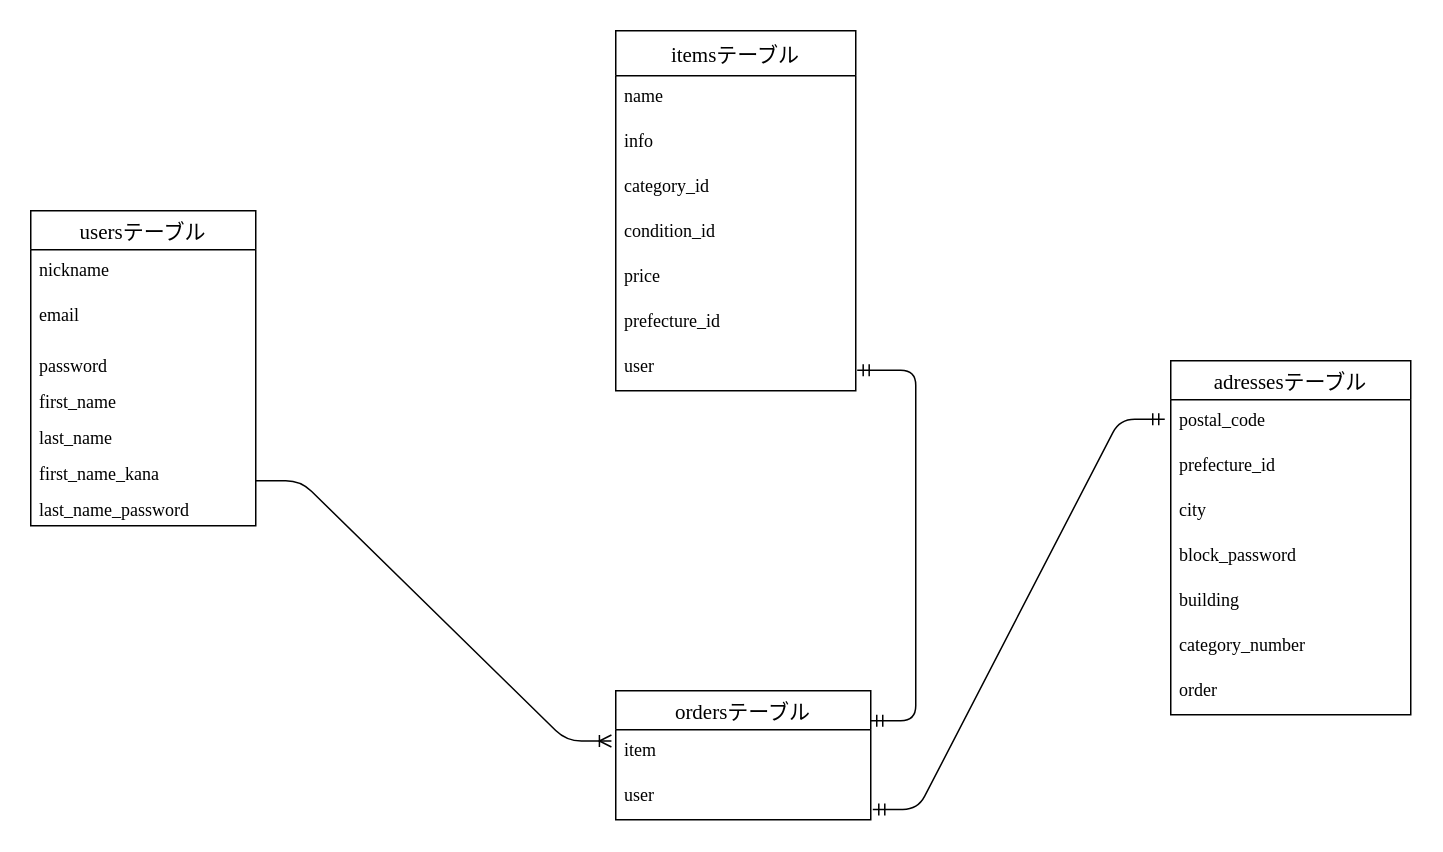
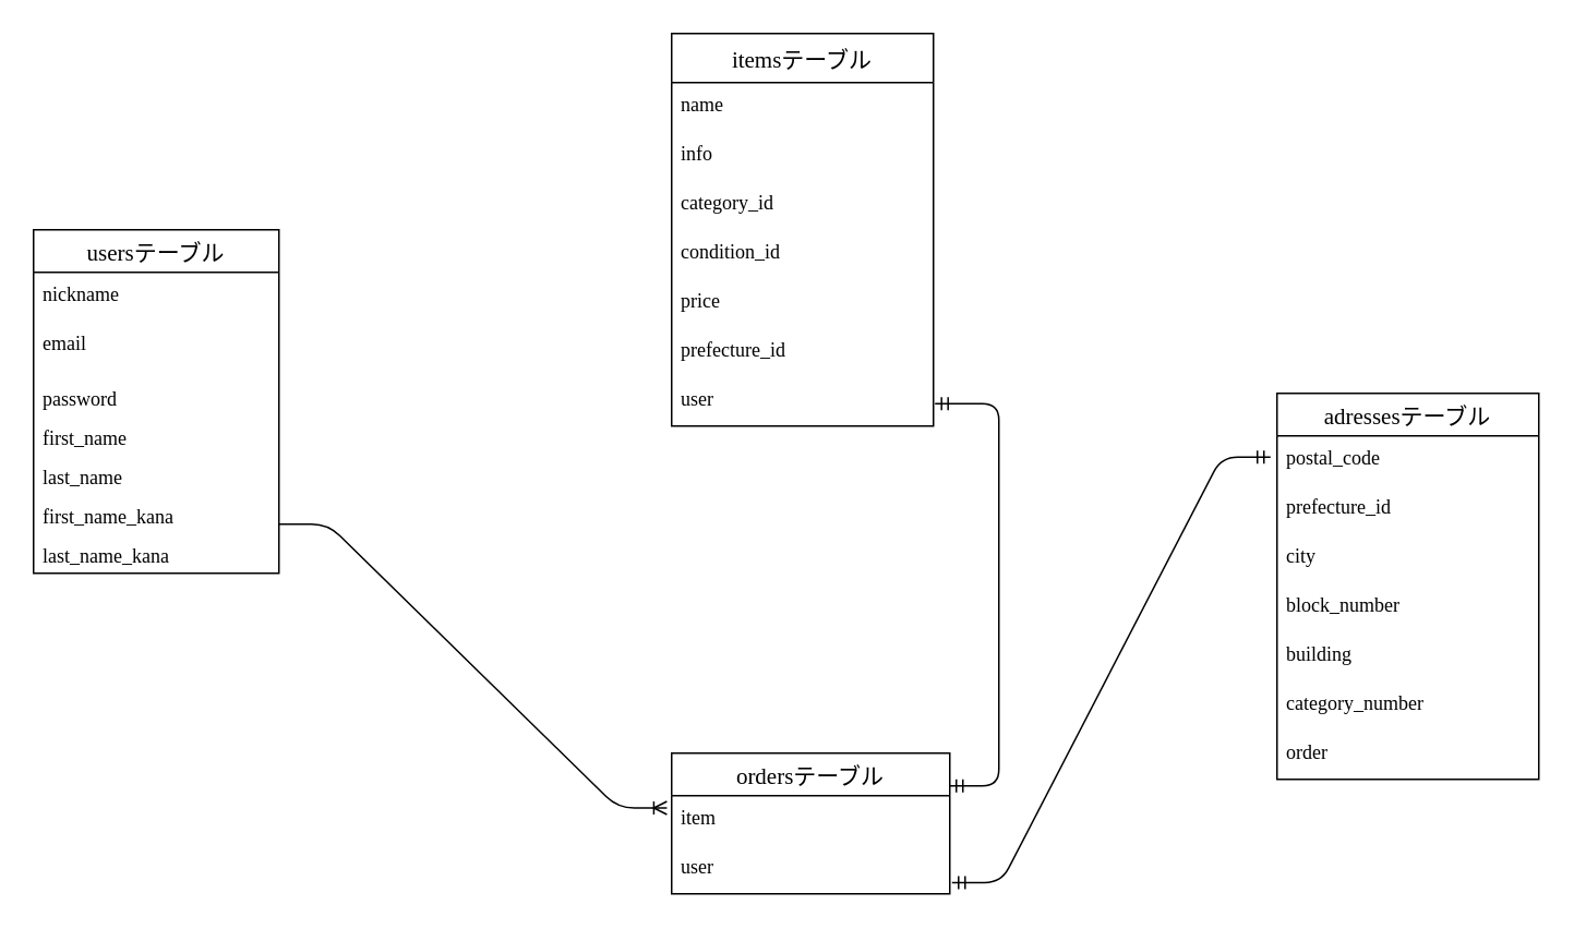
  <mxCell id="0" />
  <mxCell id="1" parent="0" />
  <mxCell id="2" value="usersテーブル" style="swimlane;fontStyle=0;childLayout=stackLayout;horizontal=1;startSize=26;horizontalStack=0;resizeParent=1;resizeParentMax=0;resizeLast=0;collapsible=1;marginBottom=0;align=center;fontSize=14;rounded=0;sketch=0;hachureGap=4;jiggle=2;curveFitting=1;strokeColor=default;fontFamily=Verdana;fillColor=none;" parent="1" vertex="1"><mxGeometry x="20" y="140" width="150" height="210" as="geometry" /></mxCell>
  <mxCell id="3" value="nickname" style="text;strokeColor=none;fillColor=none;spacingLeft=4;spacingRight=4;overflow=hidden;rotatable=0;points=[[0,0.5],[1,0.5]];portConstraint=eastwest;fontSize=12;rounded=0;sketch=0;hachureGap=4;jiggle=2;curveFitting=1;fontFamily=Verdana;" parent="2" vertex="1"><mxGeometry y="26" width="150" height="30" as="geometry" /></mxCell>
  <mxCell id="4" value="email " style="text;strokeColor=none;fillColor=none;spacingLeft=4;spacingRight=4;overflow=hidden;rotatable=0;points=[[0,0.5],[1,0.5]];portConstraint=eastwest;fontSize=12;rounded=0;sketch=0;hachureGap=4;jiggle=2;curveFitting=1;fontFamily=Verdana;" parent="2" vertex="1"><mxGeometry y="56" width="150" height="34" as="geometry" /></mxCell>
  <mxCell id="5" value="password " style="text;strokeColor=none;fillColor=none;spacingLeft=4;spacingRight=4;overflow=hidden;rotatable=0;points=[[0,0.5],[1,0.5]];portConstraint=eastwest;fontSize=12;rounded=0;sketch=0;hachureGap=4;jiggle=2;curveFitting=1;fontFamily=Verdana;" parent="2" vertex="1"><mxGeometry y="90" width="150" height="24" as="geometry" /></mxCell>
  <mxCell id="6" value="first_name" style="text;strokeColor=none;fillColor=none;spacingLeft=4;spacingRight=4;overflow=hidden;rotatable=0;points=[[0,0.5],[1,0.5]];portConstraint=eastwest;fontSize=12;rounded=0;sketch=0;hachureGap=4;jiggle=2;curveFitting=1;fontFamily=Verdana;" parent="2" vertex="1"><mxGeometry y="114" width="150" height="24" as="geometry" /></mxCell>
  <mxCell id="7" value="last_name " style="text;strokeColor=none;fillColor=none;spacingLeft=4;spacingRight=4;overflow=hidden;rotatable=0;points=[[0,0.5],[1,0.5]];portConstraint=eastwest;fontSize=12;rounded=0;sketch=0;hachureGap=4;jiggle=2;curveFitting=1;fontFamily=Verdana;" parent="2" vertex="1"><mxGeometry y="138" width="150" height="24" as="geometry" /></mxCell>
  <mxCell id="8" value="first_name_kana " style="text;strokeColor=none;fillColor=none;spacingLeft=4;spacingRight=4;overflow=hidden;rotatable=0;points=[[0,0.5],[1,0.5]];portConstraint=eastwest;fontSize=12;rounded=0;sketch=0;hachureGap=4;jiggle=2;curveFitting=1;fontFamily=Verdana;" parent="2" vertex="1"><mxGeometry y="162" width="150" height="24" as="geometry" /></mxCell>
- <mxCell id="9" value="last_name_password " style="text;strokeColor=none;fillColor=none;spacingLeft=4;spacingRight=4;overflow=hidden;rotatable=0;points=[[0,0.5],[1,0.5]];portConstraint=eastwest;fontSize=12;rounded=0;sketch=0;hachureGap=4;jiggle=2;curveFitting=1;fontFamily=Verdana;" parent="2" vertex="1"><mxGeometry y="186" width="150" height="24" as="geometry" /></mxCell>
+ <mxCell id="9" value="last_name_kana " style="text;strokeColor=none;fillColor=none;spacingLeft=4;spacingRight=4;overflow=hidden;rotatable=0;points=[[0,0.5],[1,0.5]];portConstraint=eastwest;fontSize=12;rounded=0;sketch=0;hachureGap=4;jiggle=2;curveFitting=1;fontFamily=Verdana;" parent="2" vertex="1"><mxGeometry y="186" width="150" height="24" as="geometry" /></mxCell>
  <mxCell id="10" value="itemsテーブル" style="swimlane;fontStyle=0;childLayout=stackLayout;horizontal=1;startSize=30;horizontalStack=0;resizeParent=1;resizeParentMax=0;resizeLast=0;collapsible=1;marginBottom=0;align=center;fontSize=14;rounded=0;sketch=0;hachureGap=4;jiggle=2;curveFitting=1;strokeColor=default;fontFamily=Verdana;fillColor=none;" parent="1" vertex="1"><mxGeometry x="410" y="20" width="160" height="240" as="geometry" /></mxCell>
  <mxCell id="11" value="name" style="text;strokeColor=none;fillColor=none;spacingLeft=4;spacingRight=4;overflow=hidden;rotatable=0;points=[[0,0.5],[1,0.5]];portConstraint=eastwest;fontSize=12;rounded=0;sketch=0;hachureGap=4;jiggle=2;curveFitting=1;fontFamily=Verdana;" parent="10" vertex="1"><mxGeometry y="30" width="160" height="30" as="geometry" /></mxCell>
  <mxCell id="12" value="info " style="text;strokeColor=none;fillColor=none;spacingLeft=4;spacingRight=4;overflow=hidden;rotatable=0;points=[[0,0.5],[1,0.5]];portConstraint=eastwest;fontSize=12;rounded=0;sketch=0;hachureGap=4;jiggle=2;curveFitting=1;fontFamily=Verdana;" parent="10" vertex="1"><mxGeometry y="60" width="160" height="30" as="geometry" /></mxCell>
  <mxCell id="13" value="category_id " style="text;strokeColor=none;fillColor=none;spacingLeft=4;spacingRight=4;overflow=hidden;rotatable=0;points=[[0,0.5],[1,0.5]];portConstraint=eastwest;fontSize=12;rounded=0;sketch=0;hachureGap=4;jiggle=2;curveFitting=1;fontFamily=Verdana;" parent="10" vertex="1"><mxGeometry y="90" width="160" height="30" as="geometry" /></mxCell>
  <mxCell id="14" value="condition_id " style="text;strokeColor=none;fillColor=none;spacingLeft=4;spacingRight=4;overflow=hidden;rotatable=0;points=[[0,0.5],[1,0.5]];portConstraint=eastwest;fontSize=12;rounded=0;sketch=0;hachureGap=4;jiggle=2;curveFitting=1;fontFamily=Verdana;" parent="10" vertex="1"><mxGeometry y="120" width="160" height="30" as="geometry" /></mxCell>
  <mxCell id="15" value="price" style="text;strokeColor=none;fillColor=none;spacingLeft=4;spacingRight=4;overflow=hidden;rotatable=0;points=[[0,0.5],[1,0.5]];portConstraint=eastwest;fontSize=12;rounded=0;sketch=0;hachureGap=4;jiggle=2;curveFitting=1;fontFamily=Verdana;" parent="10" vertex="1"><mxGeometry y="150" width="160" height="30" as="geometry" /></mxCell>
  <mxCell id="16" value="prefecture_id" style="text;strokeColor=none;fillColor=none;spacingLeft=4;spacingRight=4;overflow=hidden;rotatable=0;points=[[0,0.5],[1,0.5]];portConstraint=eastwest;fontSize=12;rounded=0;sketch=0;hachureGap=4;jiggle=2;curveFitting=1;fontFamily=Verdana;" parent="10" vertex="1"><mxGeometry y="180" width="160" height="30" as="geometry" /></mxCell>
  <mxCell id="17" value="user" style="text;strokeColor=none;fillColor=none;spacingLeft=4;spacingRight=4;overflow=hidden;rotatable=0;points=[[0,0.5],[1,0.5]];portConstraint=eastwest;fontSize=12;rounded=0;sketch=0;hachureGap=4;jiggle=2;curveFitting=1;fontFamily=Verdana;" parent="10" vertex="1"><mxGeometry y="210" width="160" height="30" as="geometry" /></mxCell>
  <mxCell id="18" value="ordersテーブル" style="swimlane;fontStyle=0;childLayout=stackLayout;horizontal=1;startSize=26;horizontalStack=0;resizeParent=1;resizeParentMax=0;resizeLast=0;collapsible=1;marginBottom=0;align=center;fontSize=14;rounded=0;sketch=0;hachureGap=4;jiggle=2;curveFitting=1;strokeColor=default;fontFamily=Verdana;fillColor=none;" parent="1" vertex="1"><mxGeometry x="410" y="460" width="170" height="86" as="geometry" /></mxCell>
  <mxCell id="19" value="item" style="text;strokeColor=none;fillColor=none;spacingLeft=4;spacingRight=4;overflow=hidden;rotatable=0;points=[[0,0.5],[1,0.5]];portConstraint=eastwest;fontSize=12;rounded=0;sketch=0;hachureGap=4;jiggle=2;curveFitting=1;fontFamily=Verdana;" parent="18" vertex="1"><mxGeometry y="26" width="170" height="30" as="geometry" /></mxCell>
  <mxCell id="20" value="user" style="text;strokeColor=none;fillColor=none;spacingLeft=4;spacingRight=4;overflow=hidden;rotatable=0;points=[[0,0.5],[1,0.5]];portConstraint=eastwest;fontSize=12;rounded=0;sketch=0;hachureGap=4;jiggle=2;curveFitting=1;fontFamily=Verdana;" parent="18" vertex="1"><mxGeometry y="56" width="170" height="30" as="geometry" /></mxCell>
  <mxCell id="21" value="adressesテーブル" style="swimlane;fontStyle=0;childLayout=stackLayout;horizontal=1;startSize=26;horizontalStack=0;resizeParent=1;resizeParentMax=0;resizeLast=0;collapsible=1;marginBottom=0;align=center;fontSize=14;rounded=0;sketch=0;hachureGap=4;jiggle=2;curveFitting=1;strokeColor=default;fontFamily=Verdana;fillColor=none;" parent="1" vertex="1"><mxGeometry x="780" y="240" width="160" height="236" as="geometry" /></mxCell>
  <mxCell id="22" value="postal_code" style="text;strokeColor=none;fillColor=none;spacingLeft=4;spacingRight=4;overflow=hidden;rotatable=0;points=[[0,0.5],[1,0.5]];portConstraint=eastwest;fontSize=12;rounded=0;sketch=0;hachureGap=4;jiggle=2;curveFitting=1;fontFamily=Verdana;" parent="21" vertex="1"><mxGeometry y="26" width="160" height="30" as="geometry" /></mxCell>
  <mxCell id="23" value="prefecture_id" style="text;strokeColor=none;fillColor=none;spacingLeft=4;spacingRight=4;overflow=hidden;rotatable=0;points=[[0,0.5],[1,0.5]];portConstraint=eastwest;fontSize=12;rounded=0;sketch=0;hachureGap=4;jiggle=2;curveFitting=1;fontFamily=Verdana;" parent="21" vertex="1"><mxGeometry y="56" width="160" height="30" as="geometry" /></mxCell>
  <mxCell id="24" value="city" style="text;strokeColor=none;fillColor=none;spacingLeft=4;spacingRight=4;overflow=hidden;rotatable=0;points=[[0,0.5],[1,0.5]];portConstraint=eastwest;fontSize=12;rounded=0;sketch=0;hachureGap=4;jiggle=2;curveFitting=1;fontFamily=Verdana;" parent="21" vertex="1"><mxGeometry y="86" width="160" height="30" as="geometry" /></mxCell>
- <mxCell id="25" value="block_password" style="text;strokeColor=none;fillColor=none;spacingLeft=4;spacingRight=4;overflow=hidden;rotatable=0;points=[[0,0.5],[1,0.5]];portConstraint=eastwest;fontSize=12;rounded=0;sketch=0;hachureGap=4;jiggle=2;curveFitting=1;fontFamily=Verdana;" parent="21" vertex="1"><mxGeometry y="116" width="160" height="30" as="geometry" /></mxCell>
+ <mxCell id="25" value="block_number" style="text;strokeColor=none;fillColor=none;spacingLeft=4;spacingRight=4;overflow=hidden;rotatable=0;points=[[0,0.5],[1,0.5]];portConstraint=eastwest;fontSize=12;rounded=0;sketch=0;hachureGap=4;jiggle=2;curveFitting=1;fontFamily=Verdana;" parent="21" vertex="1"><mxGeometry y="116" width="160" height="30" as="geometry" /></mxCell>
  <mxCell id="26" value="building " style="text;strokeColor=none;fillColor=none;spacingLeft=4;spacingRight=4;overflow=hidden;rotatable=0;points=[[0,0.5],[1,0.5]];portConstraint=eastwest;fontSize=12;rounded=0;sketch=0;hachureGap=4;jiggle=2;curveFitting=1;fontFamily=Verdana;" parent="21" vertex="1"><mxGeometry y="146" width="160" height="30" as="geometry" /></mxCell>
  <mxCell id="27" value="category_number " style="text;strokeColor=none;fillColor=none;spacingLeft=4;spacingRight=4;overflow=hidden;rotatable=0;points=[[0,0.5],[1,0.5]];portConstraint=eastwest;fontSize=12;rounded=0;sketch=0;hachureGap=4;jiggle=2;curveFitting=1;fontFamily=Verdana;" parent="21" vertex="1"><mxGeometry y="176" width="160" height="30" as="geometry" /></mxCell>
  <mxCell id="28" value="order" style="text;strokeColor=none;fillColor=none;spacingLeft=4;spacingRight=4;overflow=hidden;rotatable=0;points=[[0,0.5],[1,0.5]];portConstraint=eastwest;fontSize=12;rounded=0;sketch=0;hachureGap=4;jiggle=2;curveFitting=1;fontFamily=Verdana;" parent="21" vertex="1"><mxGeometry y="206" width="160" height="30" as="geometry" /></mxCell>
  <mxCell id="29" value="" style="edgeStyle=entityRelationEdgeStyle;fontSize=12;html=1;endArrow=ERoneToMany;sketch=0;hachureGap=4;jiggle=2;curveFitting=1;fontFamily=Verdana;entryX=-0.017;entryY=0.251;entryDx=0;entryDy=0;entryPerimeter=0;" parent="1" target="19" edge="1"><mxGeometry width="100" height="100" relative="1" as="geometry"><mxPoint x="170" y="320" as="sourcePoint" /><mxPoint x="540" y="380" as="targetPoint" /></mxGeometry></mxCell>
  <mxCell id="30" value="" style="edgeStyle=entityRelationEdgeStyle;fontSize=12;html=1;endArrow=ERmandOne;startArrow=ERmandOne;sketch=0;hachureGap=4;jiggle=2;curveFitting=1;fontFamily=Verdana;entryX=-0.025;entryY=0.433;entryDx=0;entryDy=0;entryPerimeter=0;exitX=1.008;exitY=0.773;exitDx=0;exitDy=0;exitPerimeter=0;" parent="1" target="22" edge="1" source="20"><mxGeometry width="100" height="100" relative="1" as="geometry"><mxPoint x="570.96" y="562.8" as="sourcePoint" /><mxPoint x="670" y="-30" as="targetPoint" /></mxGeometry></mxCell>
  <mxCell id="31" value="" style="edgeStyle=entityRelationEdgeStyle;fontSize=12;html=1;endArrow=ERmandOne;startArrow=ERmandOne;sketch=0;hachureGap=4;jiggle=2;curveFitting=1;fontFamily=Verdana;entryX=1.006;entryY=0.547;entryDx=0;entryDy=0;entryPerimeter=0;" parent="1" target="17" edge="1"><mxGeometry width="100" height="100" relative="1" as="geometry"><mxPoint x="580" y="480" as="sourcePoint" /><mxPoint x="540" y="250" as="targetPoint" /></mxGeometry></mxCell>
